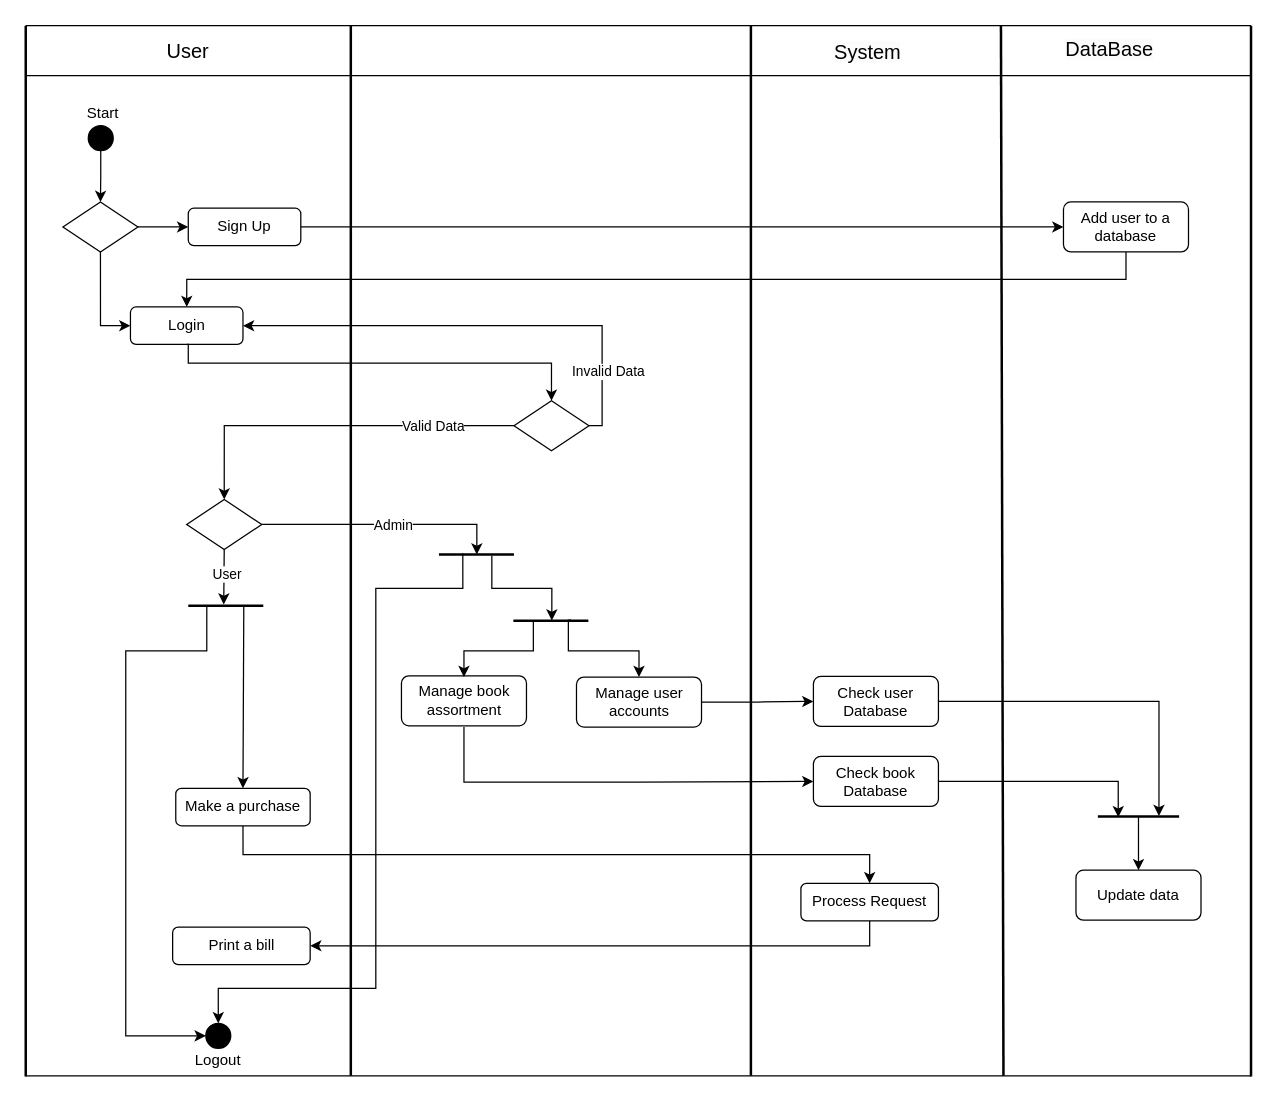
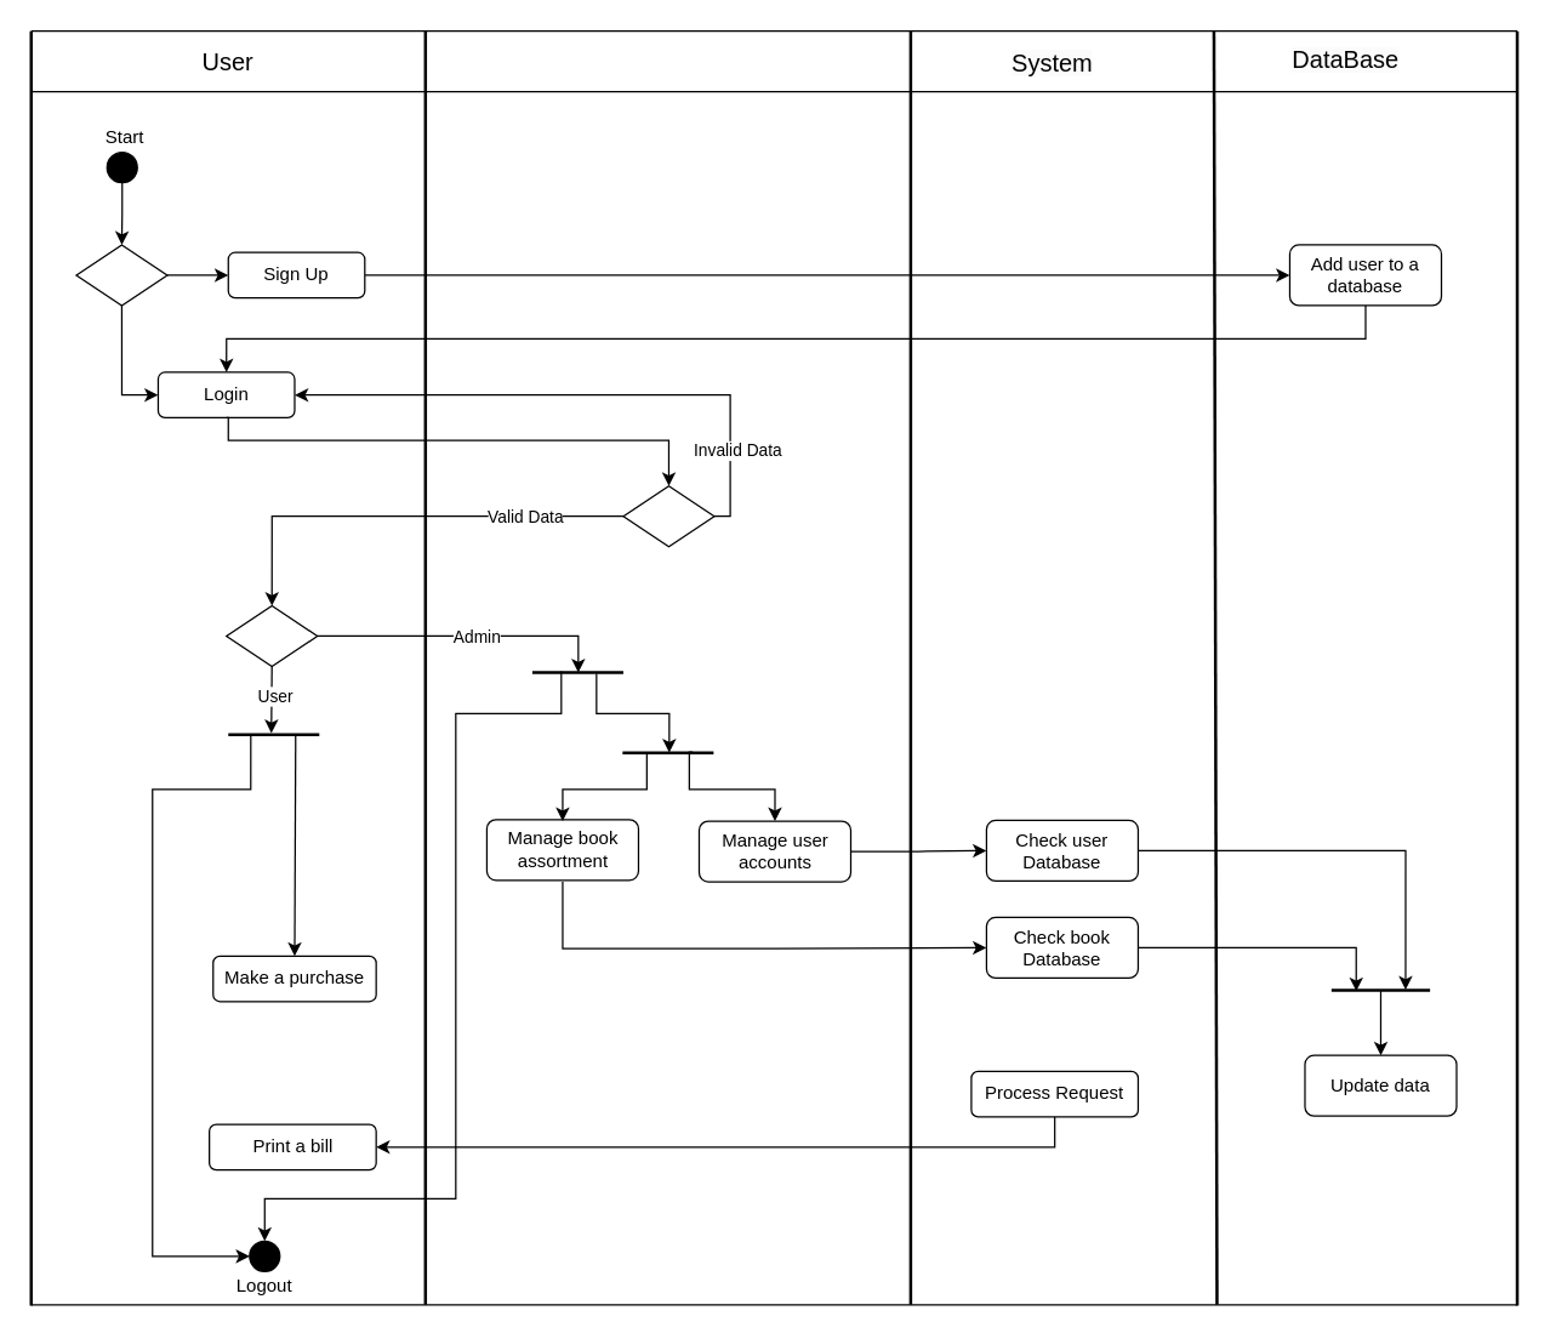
  <mxCell id="0" />
  <mxCell id="1" parent="0" />
  <mxCell id="2" value="" style="endArrow=none;html=1;rounded=0;strokeWidth=2;" edge="1" parent="1"><mxGeometry width="50" height="50" relative="1" as="geometry"><mxPoint x="280" y="860" as="sourcePoint" /><mxPoint x="280" y="20" as="targetPoint" /></mxGeometry></mxCell>
  <mxCell id="3" value="" style="endArrow=none;html=1;rounded=0;strokeWidth=2;" edge="1" parent="1"><mxGeometry width="50" height="50" relative="1" as="geometry"><mxPoint x="600" y="860" as="sourcePoint" /><mxPoint x="600" y="20" as="targetPoint" /></mxGeometry></mxCell>
  <mxCell id="4" value="" style="group" vertex="1" connectable="0" parent="1"><mxGeometry x="60" y="80" width="60" height="40" as="geometry" /></mxCell>
  <mxCell id="5" value="" style="ellipse;whiteSpace=wrap;html=1;aspect=fixed;fillColor=#000000;" vertex="1" parent="4"><mxGeometry x="10" y="20" width="20" height="20" as="geometry" /></mxCell>
  <mxCell id="6" value="Start" style="text;html=1;strokeColor=none;fillColor=none;align=center;verticalAlign=middle;whiteSpace=wrap;rounded=0;" vertex="1" parent="4"><mxGeometry x="-8" width="60" height="20" as="geometry" /></mxCell>
  <mxCell id="7" value="" style="endArrow=none;html=1;rounded=0;" edge="1" parent="1"><mxGeometry width="50" height="50" relative="1" as="geometry"><mxPoint x="20" as="sourcePoint" y="60" /><mxPoint x="1000" as="targetPoint" y="60" /></mxGeometry></mxCell>
  <mxCell id="8" value="&lt;span style=&quot;color: rgb(0, 0, 0); font-family: Helvetica; font-size: 16px; font-style: normal; font-variant-ligatures: normal; font-variant-caps: normal; font-weight: 400; letter-spacing: normal; orphans: 2; text-align: center; text-indent: 0px; text-transform: none; widows: 2; word-spacing: 0px; -webkit-text-stroke-width: 0px; background-color: rgb(251, 251, 251); text-decoration-thickness: initial; text-decoration-style: initial; text-decoration-color: initial; float: none; display: inline !important;&quot;&gt;System&lt;/span&gt;" style="text;whiteSpace=wrap;html=1;" vertex="1" parent="1"><mxGeometry x="665" y="25" width="60" height="30" as="geometry" /></mxCell>
  <mxCell id="9" value="&lt;span style=&quot;color: rgb(0, 0, 0); font-family: Helvetica; font-size: 16px; font-style: normal; font-variant-ligatures: normal; font-variant-caps: normal; font-weight: 400; letter-spacing: normal; orphans: 2; text-align: center; text-indent: 0px; text-transform: none; widows: 2; word-spacing: 0px; -webkit-text-stroke-width: 0px; background-color: rgb(251, 251, 251); text-decoration-thickness: initial; text-decoration-style: initial; text-decoration-color: initial; float: none; display: inline !important;&quot;&gt;DataBase&lt;/span&gt;" style="text;whiteSpace=wrap;html=1;" vertex="1" parent="1"><mxGeometry x="850" y="22.5" width="80" height="35" as="geometry" /></mxCell>
  <mxCell id="10" value="Login" style="rounded=1;whiteSpace=wrap;html=1;" vertex="1" parent="1"><mxGeometry x="103.75" y="245" width="90" height="30" as="geometry" /></mxCell>
  <mxCell id="11" value="Check book Database" style="rounded=1;whiteSpace=wrap;html=1;" vertex="1" parent="1"><mxGeometry x="650" y="604.5" width="100" height="40" as="geometry" /></mxCell>
  <mxCell id="12" value="" style="rhombus;whiteSpace=wrap;html=1;" vertex="1" parent="1"><mxGeometry x="148.75" y="399" width="60" height="40" as="geometry" /></mxCell>
  <mxCell id="13" value="&lt;font style=&quot;font-size: 16px;&quot;&gt;User&lt;/font&gt;" style="text;html=1;strokeColor=none;fillColor=none;align=center;verticalAlign=middle;whiteSpace=wrap;rounded=0;" vertex="1" parent="1"><mxGeometry x="120" y="25" width="60" height="30" as="geometry" /></mxCell>
  <mxCell id="14" value="" style="endArrow=none;html=1;rounded=0;strokeWidth=2;" edge="1" parent="1"><mxGeometry width="50" height="50" relative="1" as="geometry"><mxPoint x="802" y="860" as="sourcePoint" /><mxPoint x="800" y="20" as="targetPoint" /></mxGeometry></mxCell>
  <mxCell id="15" style="edgeStyle=orthogonalEdgeStyle;rounded=0;orthogonalLoop=1;jettySize=auto;html=1;exitX=0.5;exitY=1;exitDx=0;exitDy=0;entryX=0;entryY=0.5;entryDx=0;entryDy=0;" edge="1" parent="1" target="11"><mxGeometry relative="1" as="geometry"><mxPoint x="370.5" y="581" as="sourcePoint" /><Array as="points"><mxPoint x="371" y="625" /><mxPoint x="511" y="625" /></Array></mxGeometry></mxCell>
  <mxCell id="16" value="Manage book assortment" style="rounded=1;whiteSpace=wrap;html=1;" vertex="1" parent="1"><mxGeometry x="320.5" y="540" width="100" height="40" as="geometry" /></mxCell>
  <mxCell id="17" style="edgeStyle=orthogonalEdgeStyle;rounded=0;orthogonalLoop=1;jettySize=auto;html=1;exitX=1;exitY=0.5;exitDx=0;exitDy=0;entryX=0;entryY=0.5;entryDx=0;entryDy=0;" edge="1" parent="1" source="18" target="41"><mxGeometry relative="1" as="geometry" /></mxCell>
  <mxCell id="18" value="Manage user accounts" style="rounded=1;whiteSpace=wrap;html=1;" vertex="1" parent="1"><mxGeometry x="460.5" y="541" width="100" height="40" as="geometry" /></mxCell>
  <mxCell id="19" value="" style="group" vertex="1" connectable="0" parent="1"><mxGeometry x="144" y="818" width="60" height="40" as="geometry" /></mxCell>
  <mxCell id="20" value="" style="ellipse;whiteSpace=wrap;html=1;aspect=fixed;fillColor=#000000;" vertex="1" parent="19"><mxGeometry x="20" width="20" height="20" as="geometry" /></mxCell>
  <mxCell id="21" value="Logout" style="text;html=1;strokeColor=none;fillColor=none;align=center;verticalAlign=middle;whiteSpace=wrap;rounded=0;" vertex="1" parent="19"><mxGeometry y="20" width="60" height="20" as="geometry" /></mxCell>
  <mxCell id="22" value="" style="endArrow=none;html=1;rounded=0;strokeWidth=2;" edge="1" parent="1"><mxGeometry width="50" height="50" relative="1" as="geometry"><mxPoint x="20" y="860.5" as="sourcePoint" /><mxPoint x="20" y="20" as="targetPoint" /></mxGeometry></mxCell>
  <mxCell id="23" value="" style="endArrow=none;html=1;rounded=0;strokeWidth=2;" edge="1" parent="1"><mxGeometry width="50" height="50" relative="1" as="geometry"><mxPoint x="1000" y="860.5" as="sourcePoint" /><mxPoint x="1000" y="20" as="targetPoint" /></mxGeometry></mxCell>
  <mxCell id="24" value="" style="endArrow=none;html=1;rounded=0;" edge="1" parent="1"><mxGeometry width="50" height="50" relative="1" as="geometry"><mxPoint x="20" y="20" as="sourcePoint" /><mxPoint x="1000" y="20" as="targetPoint" /></mxGeometry></mxCell>
  <mxCell id="25" value="" style="rhombus;whiteSpace=wrap;html=1;" vertex="1" parent="1"><mxGeometry x="410.5" y="320" width="60" height="40" as="geometry" /></mxCell>
  <mxCell id="26" value="" style="endArrow=classic;html=1;rounded=0;exitX=0.5;exitY=1;exitDx=0;exitDy=0;entryX=0.5;entryY=0;entryDx=0;entryDy=0;edgeStyle=orthogonalEdgeStyle;" edge="1" parent="1" source="10" target="25"><mxGeometry width="50" height="50" relative="1" as="geometry"><mxPoint x="520" y="450" as="sourcePoint" /><mxPoint x="420" y="270" as="targetPoint" /><Array as="points"><mxPoint x="150" y="275" /><mxPoint x="150" y="290" /><mxPoint x="441" y="290" /></Array></mxGeometry></mxCell>
  <mxCell id="27" value="" style="endArrow=classic;html=1;rounded=0;exitX=0;exitY=0.5;exitDx=0;exitDy=0;entryX=0.5;entryY=0;entryDx=0;entryDy=0;edgeStyle=orthogonalEdgeStyle;" edge="1" parent="1" source="25" target="12"><mxGeometry width="50" height="50" relative="1" as="geometry"><mxPoint x="520" y="450" as="sourcePoint" /><mxPoint x="570" y="400" as="targetPoint" /></mxGeometry></mxCell>
  <mxCell id="28" value="Valid Data" style="edgeLabel;html=1;align=center;verticalAlign=middle;resizable=0;points=[];" vertex="1" connectable="0" parent="27"><mxGeometry x="-0.555" y="2" relative="1" as="geometry"><mxPoint y="-2" as="offset" /></mxGeometry></mxCell>
  <mxCell id="29" value="" style="endArrow=classic;html=1;rounded=0;exitX=1;exitY=0.5;exitDx=0;exitDy=0;edgeStyle=orthogonalEdgeStyle;entryX=1;entryY=0.5;entryDx=0;entryDy=0;" edge="1" parent="1" source="25" target="10"><mxGeometry width="50" height="50" relative="1" as="geometry"><mxPoint x="520" y="450" as="sourcePoint" /><mxPoint x="179" y="220" as="targetPoint" /><Array as="points"><mxPoint x="481" y="340" /><mxPoint x="481" y="260" /></Array></mxGeometry></mxCell>
  <mxCell id="30" value="Invalid Data" style="edgeLabel;html=1;align=center;verticalAlign=middle;resizable=0;points=[];" vertex="1" connectable="0" parent="29"><mxGeometry x="-0.713" y="-4" relative="1" as="geometry"><mxPoint as="offset" /></mxGeometry></mxCell>
  <mxCell id="31" style="edgeStyle=orthogonalEdgeStyle;rounded=0;orthogonalLoop=1;jettySize=auto;html=1;exitX=0.313;exitY=0.525;exitDx=0;exitDy=0;entryX=0.5;entryY=0;entryDx=0;entryDy=0;exitPerimeter=0;" edge="1" parent="1" source="37"><mxGeometry relative="1" as="geometry"><mxPoint x="410.5" y="508.5" as="sourcePoint" /><mxPoint x="370.5" y="541" as="targetPoint" /><Array as="points"><mxPoint x="426" y="496" /><mxPoint x="426" y="520" /><mxPoint x="371" y="520" /></Array></mxGeometry></mxCell>
  <mxCell id="32" style="edgeStyle=orthogonalEdgeStyle;rounded=0;orthogonalLoop=1;jettySize=auto;html=1;exitX=0.771;exitY=0.425;exitDx=0;exitDy=0;entryX=0.5;entryY=0;entryDx=0;entryDy=0;exitPerimeter=0;" edge="1" parent="1" source="37" target="18"><mxGeometry relative="1" as="geometry"><mxPoint x="470.5" y="508.5" as="sourcePoint" /><Array as="points"><mxPoint x="454" y="495" /><mxPoint x="454" y="520" /><mxPoint x="511" y="520" /></Array></mxGeometry></mxCell>
- <mxCell id="33" style="edgeStyle=orthogonalEdgeStyle;rounded=0;orthogonalLoop=1;jettySize=auto;html=1;exitX=0.5;exitY=1;exitDx=0;exitDy=0;entryX=0.5;entryY=0;entryDx=0;entryDy=0;" edge="1" parent="1" source="34" target="48"><mxGeometry relative="1" as="geometry"><mxPoint x="740" y="700" as="targetPoint" /></mxGeometry></mxCell>
  <mxCell id="34" value="Make a purchase" style="rounded=1;whiteSpace=wrap;html=1;" vertex="1" parent="1"><mxGeometry x="140" y="630" width="107.5" height="30" as="geometry" /></mxCell>
  <mxCell id="35" style="edgeStyle=orthogonalEdgeStyle;rounded=0;orthogonalLoop=1;jettySize=auto;html=1;exitX=0.247;exitY=0.475;exitDx=0;exitDy=0;entryX=0;entryY=0.5;entryDx=0;entryDy=0;exitPerimeter=0;" edge="1" parent="1" source="40" target="20"><mxGeometry relative="1" as="geometry"><mxPoint x="150" y="501" as="sourcePoint" /><Array as="points"><mxPoint x="165" y="520" /><mxPoint x="100" y="520" /><mxPoint x="100" y="828" /></Array></mxGeometry></mxCell>
  <mxCell id="36" value="" style="endArrow=classic;html=1;rounded=0;entryX=0.5;entryY=0;entryDx=0;entryDy=0;exitX=0.74;exitY=0.475;exitDx=0;exitDy=0;exitPerimeter=0;" edge="1" parent="1" source="40" target="34"><mxGeometry width="50" height="50" relative="1" as="geometry"><mxPoint x="190" y="485" as="sourcePoint" /><mxPoint x="370" y="500" as="targetPoint" /></mxGeometry></mxCell>
  <mxCell id="37" value="" style="line;strokeWidth=2;fillColor=none;align=left;verticalAlign=middle;spacingTop=-1;spacingLeft=3;spacingRight=3;rotatable=0;labelPosition=right;points=[];portConstraint=eastwest;strokeColor=inherit;" vertex="1" parent="1"><mxGeometry x="410" y="492" width="60" height="8" as="geometry" /></mxCell>
  <mxCell id="38" value="" style="endArrow=classic;html=1;rounded=0;exitX=0.5;exitY=1;exitDx=0;exitDy=0;entryX=0.473;entryY=0.375;entryDx=0;entryDy=0;entryPerimeter=0;" edge="1" parent="1" source="12" target="40"><mxGeometry width="50" height="50" relative="1" as="geometry"><mxPoint x="179" y="439" as="sourcePoint" /><mxPoint x="180" y="480" as="targetPoint" /></mxGeometry></mxCell>
  <mxCell id="39" value="User" style="edgeLabel;html=1;align=center;verticalAlign=middle;resizable=0;points=[];" vertex="1" connectable="0" parent="38"><mxGeometry x="-0.035" y="2" relative="1" as="geometry"><mxPoint y="-2" as="offset" /></mxGeometry></mxCell>
  <mxCell id="40" value="" style="line;strokeWidth=2;fillColor=none;align=left;verticalAlign=middle;spacingTop=-1;spacingLeft=3;spacingRight=3;rotatable=0;labelPosition=right;points=[];portConstraint=eastwest;strokeColor=inherit;" vertex="1" parent="1"><mxGeometry x="150" y="480" width="60" height="8" as="geometry" /></mxCell>
  <mxCell id="41" value="Check user Database" style="rounded=1;whiteSpace=wrap;html=1;" vertex="1" parent="1"><mxGeometry x="650" y="540.5" width="100" height="40" as="geometry" /></mxCell>
  <mxCell id="42" value="Print a bill" style="rounded=1;whiteSpace=wrap;html=1;" vertex="1" parent="1"><mxGeometry x="137.5" y="741" width="110" height="30" as="geometry" /></mxCell>
  <mxCell id="43" value="Update data" style="rounded=1;whiteSpace=wrap;html=1;" vertex="1" parent="1"><mxGeometry x="860" y="695.5" width="100" height="40" as="geometry" /></mxCell>
  <mxCell id="44" value="" style="line;strokeWidth=2;fillColor=none;align=left;verticalAlign=middle;spacingTop=-1;spacingLeft=3;spacingRight=3;rotatable=0;labelPosition=right;points=[];portConstraint=eastwest;strokeColor=inherit;" vertex="1" parent="1"><mxGeometry x="877.5" y="627.5" width="65" height="50" as="geometry" /></mxCell>
  <mxCell id="45" style="edgeStyle=orthogonalEdgeStyle;rounded=0;orthogonalLoop=1;jettySize=auto;html=1;exitX=1;exitY=0.5;exitDx=0;exitDy=0;entryX=0.251;entryY=0.512;entryDx=0;entryDy=0;entryPerimeter=0;" edge="1" parent="1" source="11" target="44"><mxGeometry relative="1" as="geometry"><Array as="points"><mxPoint x="894" y="625" /></Array></mxGeometry></mxCell>
  <mxCell id="46" value="" style="endArrow=classic;html=1;rounded=0;entryX=0.5;entryY=0;entryDx=0;entryDy=0;" edge="1" parent="1" target="43"><mxGeometry width="50" height="50" relative="1" as="geometry"><mxPoint x="910" y="653" as="sourcePoint" /><mxPoint x="539" y="695.5" as="targetPoint" /></mxGeometry></mxCell>
  <mxCell id="47" style="edgeStyle=orthogonalEdgeStyle;rounded=0;orthogonalLoop=1;jettySize=auto;html=1;exitX=0.5;exitY=1;exitDx=0;exitDy=0;entryX=1;entryY=0.5;entryDx=0;entryDy=0;" edge="1" parent="1" source="48" target="42"><mxGeometry relative="1" as="geometry" /></mxCell>
  <mxCell id="48" value="Process Request" style="rounded=1;whiteSpace=wrap;html=1;" vertex="1" parent="1"><mxGeometry x="640" y="706" width="110" height="30" as="geometry" /></mxCell>
  <mxCell id="49" style="edgeStyle=orthogonalEdgeStyle;rounded=0;orthogonalLoop=1;jettySize=auto;html=1;exitX=1;exitY=0.5;exitDx=0;exitDy=0;entryX=0.752;entryY=0.494;entryDx=0;entryDy=0;entryPerimeter=0;" edge="1" parent="1" source="41" target="44"><mxGeometry relative="1" as="geometry"><Array as="points"><mxPoint x="926" y="561" /></Array></mxGeometry></mxCell>
  <mxCell id="50" value="" style="line;strokeWidth=2;fillColor=none;align=left;verticalAlign=middle;spacingTop=-1;spacingLeft=3;spacingRight=3;rotatable=0;labelPosition=right;points=[];portConstraint=eastwest;strokeColor=inherit;" vertex="1" parent="1"><mxGeometry x="350.5" y="439" width="60" height="8" as="geometry" /></mxCell>
  <mxCell id="51" style="edgeStyle=orthogonalEdgeStyle;rounded=0;orthogonalLoop=1;jettySize=auto;html=1;exitX=1;exitY=0.5;exitDx=0;exitDy=0;entryX=0.505;entryY=0.5;entryDx=0;entryDy=0;entryPerimeter=0;" edge="1" parent="1" source="12" target="50"><mxGeometry relative="1" as="geometry"><Array as="points"><mxPoint x="381" y="419" /></Array></mxGeometry></mxCell>
  <mxCell id="52" value="Admin" style="edgeLabel;html=1;align=center;verticalAlign=middle;resizable=0;points=[];" vertex="1" connectable="0" parent="51"><mxGeometry x="0.068" y="-2" relative="1" as="geometry"><mxPoint y="-2" as="offset" /></mxGeometry></mxCell>
  <mxCell id="53" value="" style="endArrow=classic;html=1;rounded=0;exitX=0.705;exitY=0.6;exitDx=0;exitDy=0;exitPerimeter=0;entryX=0.513;entryY=0.475;entryDx=0;entryDy=0;entryPerimeter=0;edgeStyle=orthogonalEdgeStyle;" edge="1" parent="1" source="50" target="37"><mxGeometry width="50" height="50" relative="1" as="geometry"><mxPoint x="560" y="620" as="sourcePoint" /><mxPoint x="610" y="570" as="targetPoint" /><Array as="points"><mxPoint x="393" y="470" /><mxPoint x="441" y="470" /></Array></mxGeometry></mxCell>
  <mxCell id="54" value="" style="endArrow=classic;html=1;rounded=0;exitX=0.318;exitY=0.4;exitDx=0;exitDy=0;exitPerimeter=0;entryX=0.5;entryY=0;entryDx=0;entryDy=0;edgeStyle=orthogonalEdgeStyle;" edge="1" parent="1" source="50" target="20"><mxGeometry width="50" height="50" relative="1" as="geometry"><mxPoint x="560" y="620" as="sourcePoint" /><mxPoint x="610" y="570" as="targetPoint" /><Array as="points"><mxPoint x="370" y="470" /><mxPoint x="300" y="470" /><mxPoint x="300" y="790" /><mxPoint x="174" y="790" /></Array></mxGeometry></mxCell>
  <mxCell id="55" value="" style="endArrow=none;html=1;rounded=0;" edge="1" parent="1"><mxGeometry width="50" height="50" relative="1" as="geometry"><mxPoint x="20" y="860" as="sourcePoint" /><mxPoint x="1000" y="860" as="targetPoint" /></mxGeometry></mxCell>
  <mxCell id="56" style="edgeStyle=orthogonalEdgeStyle;rounded=0;orthogonalLoop=1;jettySize=auto;html=1;exitX=0.5;exitY=1;exitDx=0;exitDy=0;entryX=0;entryY=0.5;entryDx=0;entryDy=0;" edge="1" parent="1" source="58" target="10"><mxGeometry relative="1" as="geometry" /></mxCell>
  <mxCell id="57" style="edgeStyle=orthogonalEdgeStyle;rounded=0;orthogonalLoop=1;jettySize=auto;html=1;exitX=1;exitY=0.5;exitDx=0;exitDy=0;entryX=0;entryY=0.5;entryDx=0;entryDy=0;" edge="1" parent="1" source="58" target="61"><mxGeometry relative="1" as="geometry" /></mxCell>
  <mxCell id="58" value="" style="rhombus;whiteSpace=wrap;html=1;" vertex="1" parent="1"><mxGeometry x="49.75" y="161" width="60" height="40" as="geometry" /></mxCell>
  <mxCell id="59" style="edgeStyle=orthogonalEdgeStyle;rounded=0;orthogonalLoop=1;jettySize=auto;html=1;exitX=0.5;exitY=1;exitDx=0;exitDy=0;entryX=0.5;entryY=0;entryDx=0;entryDy=0;" edge="1" parent="1" source="5" target="58"><mxGeometry relative="1" as="geometry" /></mxCell>
  <mxCell id="60" style="edgeStyle=orthogonalEdgeStyle;rounded=0;orthogonalLoop=1;jettySize=auto;html=1;exitX=1;exitY=0.5;exitDx=0;exitDy=0;entryX=0;entryY=0.5;entryDx=0;entryDy=0;" edge="1" parent="1" source="61" target="63"><mxGeometry relative="1" as="geometry"><mxPoint x="670" y="181" as="targetPoint" /></mxGeometry></mxCell>
  <mxCell id="61" value="Sign Up" style="rounded=1;whiteSpace=wrap;html=1;" vertex="1" parent="1"><mxGeometry x="150" y="166" width="90" height="30" as="geometry" /></mxCell>
  <mxCell id="62" style="edgeStyle=orthogonalEdgeStyle;rounded=0;orthogonalLoop=1;jettySize=auto;html=1;exitX=0.5;exitY=1;exitDx=0;exitDy=0;entryX=0.5;entryY=0;entryDx=0;entryDy=0;" edge="1" parent="1" source="63" target="10"><mxGeometry relative="1" as="geometry" /></mxCell>
  <mxCell id="63" value="Add user to a database" style="rounded=1;whiteSpace=wrap;html=1;" vertex="1" parent="1"><mxGeometry x="850" y="161" width="100" height="40" as="geometry" /></mxCell>
